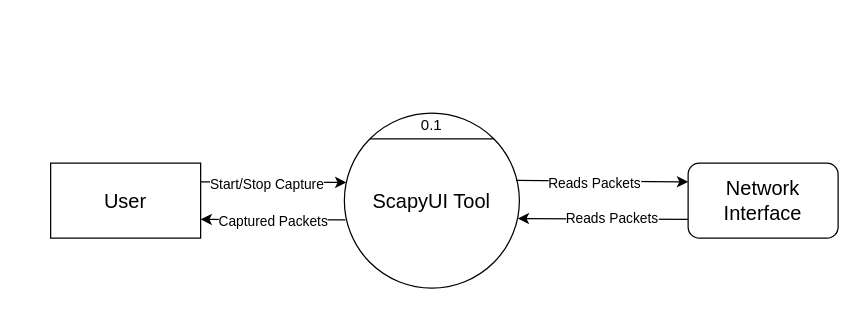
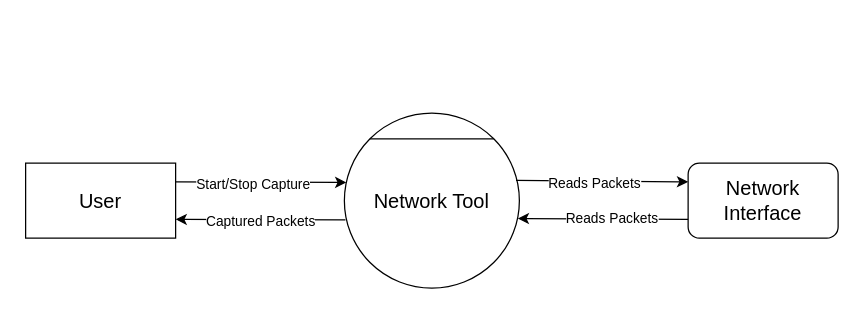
  <mxCell id="0" />
  <mxCell id="1" parent="0" />
  <mxCell id="2" value="" style="group" vertex="1" connectable="0" parent="1"><mxGeometry x="20" y="20" width="650" height="210" as="geometry" /></mxCell>
- <mxCell id="3" value="&lt;font style=&quot;font-size: 16px;&quot;&gt;ScapyUI Tool&lt;/font&gt;" style="shape=ellipse;html=1;dashed=0;whiteSpace=wrap;aspect=fixed;perimeter=ellipsePerimeter;" vertex="1" parent="2"><mxGeometry x="255" y="70" width="140" height="140" as="geometry" /></mxCell>
+ <mxCell id="3" value="&lt;font style=&quot;font-size: 16px;&quot;&gt;Network Tool&lt;/font&gt;" style="shape=ellipse;html=1;dashed=0;whiteSpace=wrap;aspect=fixed;perimeter=ellipsePerimeter;" vertex="1" parent="2"><mxGeometry x="255" y="70" width="140" height="140" as="geometry" /></mxCell>
  <mxCell id="4" value="" style="endArrow=none;html=1;rounded=0;exitX=0;exitY=0;exitDx=0;exitDy=0;entryX=1;entryY=0;entryDx=0;entryDy=0;" edge="1" parent="2" source="3" target="3"><mxGeometry width="50" height="50" relative="1" as="geometry"><mxPoint x="300" y="320" as="sourcePoint" /><mxPoint x="350" y="270" as="targetPoint" /></mxGeometry></mxCell>
- <mxCell id="5" value="0.1" style="text;html=1;align=center;verticalAlign=middle;whiteSpace=wrap;rounded=0;" vertex="1" parent="2"><mxGeometry x="300" y="70" width="50" height="20" as="geometry" /></mxCell>
- <mxCell id="6" value="&lt;font style=&quot;font-size: 16px;&quot;&gt;User&lt;/font&gt;" style="rounded=0;whiteSpace=wrap;html=1;" vertex="1" parent="2"><mxGeometry x="20" y="110" width="120" height="60" as="geometry" /></mxCell>
+ <mxCell id="6" value="&lt;font style=&quot;font-size: 16px;&quot;&gt;User&lt;/font&gt;" style="rounded=0;whiteSpace=wrap;html=1;" vertex="1" parent="2"><mxGeometry y="110" width="120" height="60" as="geometry" /></mxCell>
  <mxCell id="7" value="&lt;span style=&quot;font-size: 16px;&quot;&gt;Network Interface&lt;/span&gt;" style="whiteSpace=wrap;html=1;rounded=1;" vertex="1" parent="2"><mxGeometry x="530" y="110" width="120" height="60" as="geometry" /></mxCell>
  <mxCell id="8" value="" style="endArrow=classic;html=1;rounded=0;exitX=1;exitY=0.25;exitDx=0;exitDy=0;entryX=0.011;entryY=0.396;entryDx=0;entryDy=0;entryPerimeter=0;startSize=6;" edge="1" parent="2" source="6" target="3"><mxGeometry width="50" height="50" relative="1" as="geometry"><mxPoint x="300" y="310" as="sourcePoint" /><mxPoint x="350" y="260" as="targetPoint" /></mxGeometry></mxCell>
  <mxCell id="9" value="Start/Stop Capture" style="edgeLabel;html=1;align=center;verticalAlign=middle;resizable=0;points=[];" vertex="1" connectable="0" parent="8"><mxGeometry x="-0.095" y="-1" relative="1" as="geometry"><mxPoint as="offset" /></mxGeometry></mxCell>
  <mxCell id="10" value="" style="endArrow=classic;html=1;rounded=0;exitX=0.006;exitY=0.61;exitDx=0;exitDy=0;entryX=1;entryY=0.75;entryDx=0;entryDy=0;startSize=6;exitPerimeter=0;" edge="1" parent="2" source="3" target="6"><mxGeometry width="50" height="50" relative="1" as="geometry"><mxPoint x="267" y="135" as="sourcePoint" /><mxPoint x="130" y="135" as="targetPoint" /></mxGeometry></mxCell>
  <mxCell id="11" value="Captured Packets" style="edgeLabel;html=1;align=center;verticalAlign=middle;resizable=0;points=[];" vertex="1" connectable="0" parent="10"><mxGeometry x="0.008" y="1" relative="1" as="geometry"><mxPoint as="offset" /></mxGeometry></mxCell>
  <mxCell id="12" value="" style="endArrow=classic;html=1;rounded=0;exitX=0.981;exitY=0.384;exitDx=0;exitDy=0;entryX=0;entryY=0.25;entryDx=0;entryDy=0;startSize=6;exitPerimeter=0;" edge="1" parent="2" source="3" target="7"><mxGeometry width="50" height="50" relative="1" as="geometry"><mxPoint x="391.92" y="123.46" as="sourcePoint" /><mxPoint x="530.48" y="123.02" as="targetPoint" /></mxGeometry></mxCell>
  <mxCell id="13" value="Reads Packets" style="edgeLabel;html=1;align=center;verticalAlign=middle;resizable=0;points=[];" vertex="1" connectable="0" parent="12"><mxGeometry x="-0.095" y="-1" relative="1" as="geometry"><mxPoint as="offset" /></mxGeometry></mxCell>
  <mxCell id="14" value="" style="endArrow=classic;html=1;rounded=0;exitX=0;exitY=0.75;exitDx=0;exitDy=0;entryX=0.991;entryY=0.602;entryDx=0;entryDy=0;startSize=6;entryPerimeter=0;" edge="1" parent="2" source="7" target="3"><mxGeometry width="50" height="50" relative="1" as="geometry"><mxPoint x="540" y="135" as="sourcePoint" /><mxPoint x="402" y="134" as="targetPoint" /></mxGeometry></mxCell>
  <mxCell id="15" value="Reads Packets" style="edgeLabel;html=1;align=center;verticalAlign=middle;resizable=0;points=[];" vertex="1" connectable="0" parent="14"><mxGeometry x="-0.095" y="-1" relative="1" as="geometry"><mxPoint as="offset" /></mxGeometry></mxCell>
